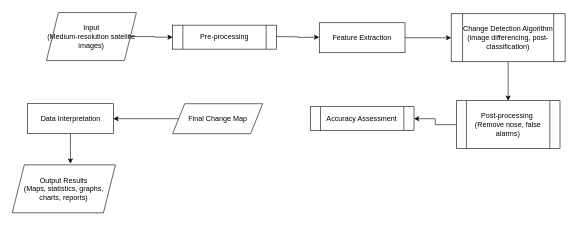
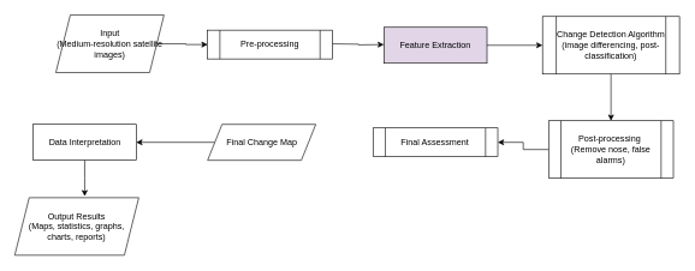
  <mxCell id="0" />
  <mxCell id="1" parent="0" />
  <mxCell id="2" style="edgeStyle=orthogonalEdgeStyle;rounded=0;orthogonalLoop=1;jettySize=auto;html=1;exitX=1;exitY=0.5;exitDx=0;exitDy=0;entryX=0;entryY=0.5;entryDx=0;entryDy=0;" edge="1" parent="1" source="3" target="16"><mxGeometry relative="1" as="geometry" /></mxCell>
  <mxCell id="3" value="Input&lt;div&gt;(Medium-resolution satellite images)&lt;/div&gt;" style="shape=parallelogram;perimeter=parallelogramPerimeter;whiteSpace=wrap;html=1;fixedSize=1;" vertex="1" parent="1"><mxGeometry x="77" y="20" width="150" height="80" as="geometry" /></mxCell>
  <mxCell id="4" style="edgeStyle=orthogonalEdgeStyle;rounded=0;orthogonalLoop=1;jettySize=auto;html=1;exitX=1;exitY=0.5;exitDx=0;exitDy=0;entryX=0;entryY=0.5;entryDx=0;entryDy=0;" edge="1" parent="1" source="5" target="7"><mxGeometry relative="1" as="geometry" /></mxCell>
- <mxCell id="5" value="Feature Extraction" style="rounded=0;whiteSpace=wrap;html=1;" vertex="1" parent="1"><mxGeometry x="532" y="37" width="143" height="50" as="geometry" /></mxCell>
+ <mxCell id="5" value="Feature Extraction" style="rounded=0;whiteSpace=wrap;html=1;fillColor=#e1d5e7;" vertex="1" parent="1"><mxGeometry x="532" y="37" width="143" height="50" as="geometry" /></mxCell>
  <mxCell id="6" style="edgeStyle=orthogonalEdgeStyle;rounded=0;orthogonalLoop=1;jettySize=auto;html=1;exitX=0.5;exitY=1;exitDx=0;exitDy=0;entryX=0.5;entryY=0;entryDx=0;entryDy=0;" edge="1" parent="1" source="7" target="9"><mxGeometry relative="1" as="geometry" /></mxCell>
  <mxCell id="7" value="Change Detection Algorithm&lt;div&gt;(image differencing,&amp;nbsp;post-classification)&lt;/div&gt;" style="shape=process;whiteSpace=wrap;html=1;backgroundOutline=1;" vertex="1" parent="1"><mxGeometry x="752" y="22" width="190" height="80" as="geometry" /></mxCell>
  <mxCell id="8" style="edgeStyle=orthogonalEdgeStyle;rounded=0;orthogonalLoop=1;jettySize=auto;html=1;exitX=0;exitY=0.5;exitDx=0;exitDy=0;entryX=1;entryY=0.5;entryDx=0;entryDy=0;" edge="1" parent="1" source="9" target="10"><mxGeometry relative="1" as="geometry" /></mxCell>
  <mxCell id="9" value="Post-processing&amp;nbsp;&lt;div&gt;(Remove nose, false alarms)&lt;/div&gt;" style="shape=process;whiteSpace=wrap;html=1;backgroundOutline=1;" vertex="1" parent="1"><mxGeometry x="760.5" y="167" width="173" height="80" as="geometry" /></mxCell>
- <mxCell id="10" value="Accuracy Assessment" style="shape=process;whiteSpace=wrap;html=1;backgroundOutline=1;" vertex="1" parent="1"><mxGeometry x="517" y="177" width="173" height="40" as="geometry" /></mxCell>
+ <mxCell id="10" value="Final Assessment" style="shape=process;whiteSpace=wrap;html=1;backgroundOutline=1;" vertex="1" parent="1"><mxGeometry x="517" y="177" width="173" height="40" as="geometry" /></mxCell>
  <mxCell id="11" style="edgeStyle=orthogonalEdgeStyle;rounded=0;orthogonalLoop=1;jettySize=auto;html=1;exitX=0;exitY=0.5;exitDx=0;exitDy=0;" edge="1" parent="1" source="12" target="13"><mxGeometry relative="1" as="geometry" /></mxCell>
  <mxCell id="12" value="Final Change Map" style="shape=parallelogram;perimeter=parallelogramPerimeter;whiteSpace=wrap;html=1;fixedSize=1;" vertex="1" parent="1"><mxGeometry x="287.5" y="172" width="150" height="50" as="geometry" /></mxCell>
  <mxCell id="13" value="Data Interpretation" style="rounded=0;whiteSpace=wrap;html=1;" vertex="1" parent="1"><mxGeometry x="45.5" y="172" width="143" height="50" as="geometry" /></mxCell>
  <mxCell id="14" value="Output Results&lt;div&gt;(Maps, statistics, graphs, charts, reports)&lt;/div&gt;" style="shape=parallelogram;perimeter=parallelogramPerimeter;whiteSpace=wrap;html=1;fixedSize=1;" vertex="1" parent="1"><mxGeometry x="20" y="274" width="172" height="80" as="geometry" /></mxCell>
  <mxCell id="15" style="edgeStyle=orthogonalEdgeStyle;rounded=0;orthogonalLoop=1;jettySize=auto;html=1;exitX=1;exitY=0.5;exitDx=0;exitDy=0;" edge="1" parent="1"><mxGeometry relative="1" as="geometry"><mxPoint x="460.5" y="60" as="sourcePoint" /><mxPoint x="532" y="61" as="targetPoint" /></mxGeometry></mxCell>
  <mxCell id="16" value="Pre-processing" style="shape=process;whiteSpace=wrap;html=1;backgroundOutline=1;" vertex="1" parent="1"><mxGeometry x="287.5" y="41" width="173" height="40" as="geometry" /></mxCell>
  <mxCell id="17" style="edgeStyle=orthogonalEdgeStyle;rounded=0;orthogonalLoop=1;jettySize=auto;html=1;exitX=0.5;exitY=1;exitDx=0;exitDy=0;" edge="1" parent="1" source="13"><mxGeometry relative="1" as="geometry"><mxPoint x="117" y="272" as="targetPoint" /></mxGeometry></mxCell>
